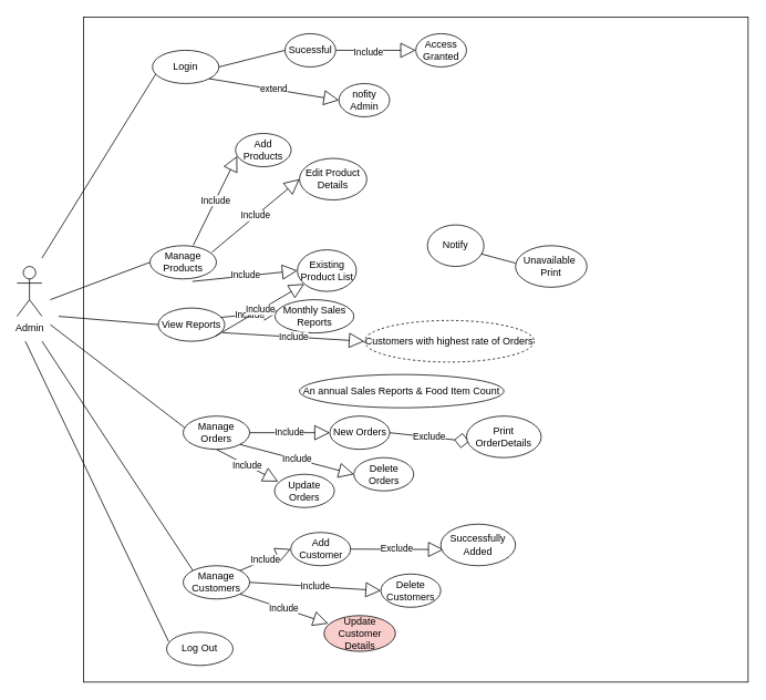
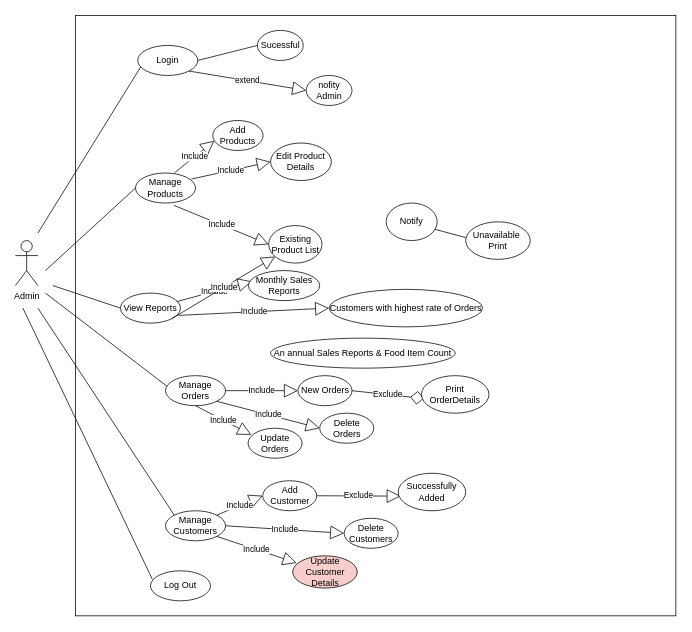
  <mxCell id="0" />
  <mxCell id="1" parent="0" />
  <mxCell id="2" value="" style="whiteSpace=wrap;html=1;aspect=fixed;" vertex="1" parent="1"><mxGeometry x="100" y="20" width="800" height="800" as="geometry" /></mxCell>
  <mxCell id="3" value="Admin" style="shape=umlActor;verticalLabelPosition=bottom;verticalAlign=top;html=1;outlineConnect=0;" vertex="1" parent="1"><mxGeometry x="20" y="320" width="30" height="60" as="geometry" /></mxCell>
  <mxCell id="4" value="" style="endArrow=none;html=1;rounded=0;entryX=0.049;entryY=0.717;entryDx=0;entryDy=0;entryPerimeter=0;" edge="1" parent="1" target="5"><mxGeometry width="50" height="50" relative="1" as="geometry"><mxPoint x="50" y="310" as="sourcePoint" /><mxPoint x="100" y="180" as="targetPoint" /></mxGeometry></mxCell>
  <mxCell id="5" value="Login" style="ellipse;whiteSpace=wrap;html=1;" vertex="1" parent="1"><mxGeometry x="183" y="60" width="80" height="40" as="geometry" /></mxCell>
  <mxCell id="6" value="Log Out" style="ellipse;whiteSpace=wrap;html=1;" vertex="1" parent="1"><mxGeometry x="200" y="760" width="80" height="40" as="geometry" /></mxCell>
  <mxCell id="7" value="" style="endArrow=none;html=1;rounded=0;entryX=0.031;entryY=0.283;entryDx=0;entryDy=0;entryPerimeter=0;" edge="1" parent="1" target="6"><mxGeometry width="50" height="50" relative="1" as="geometry"><mxPoint x="30" y="410" as="sourcePoint" /><mxPoint x="140" y="190" as="targetPoint" /></mxGeometry></mxCell>
  <mxCell id="8" value="" style="endArrow=none;html=1;rounded=0;entryX=0;entryY=0.5;entryDx=0;entryDy=0;" edge="1" parent="1" target="9"><mxGeometry width="50" height="50" relative="1" as="geometry"><mxPoint y="360" as="sourcePoint" x="60" /><mxPoint x="140" y="280" as="targetPoint" /></mxGeometry></mxCell>
- <mxCell id="9" value="Manage Products" style="ellipse;whiteSpace=wrap;html=1;" vertex="1" parent="1"><mxGeometry x="180" y="295" width="80" height="40" as="geometry" /></mxCell>
+ <mxCell id="9" value="Manage Products" style="ellipse;whiteSpace=wrap;html=1;" vertex="1" parent="1"><mxGeometry x="180" y="230" width="80" height="40" as="geometry" /></mxCell>
  <mxCell id="10" value="" style="endArrow=none;html=1;rounded=0;entryX=0.021;entryY=0.346;entryDx=0;entryDy=0;entryPerimeter=0;" edge="1" parent="1" target="11"><mxGeometry width="50" height="50" relative="1" as="geometry"><mxPoint y="390" as="sourcePoint" x="60" /><mxPoint x="140" y="220" as="targetPoint" /></mxGeometry></mxCell>
  <mxCell id="11" value="Manage Orders" style="ellipse;whiteSpace=wrap;html=1;" vertex="1" parent="1"><mxGeometry x="220" y="500" width="80" height="40" as="geometry" /></mxCell>
  <mxCell id="12" value="Include" style="endArrow=block;endSize=16;endFill=0;html=1;rounded=0;exitX=0.651;exitY=-0.009;exitDx=0;exitDy=0;exitPerimeter=0;entryX=0.03;entryY=0.679;entryDx=0;entryDy=0;entryPerimeter=0;" edge="1" parent="1" source="9" target="19"><mxGeometry width="160" relative="1" as="geometry"><mxPoint x="203" y="120" as="sourcePoint" /><mxPoint x="298.022" y="228" as="targetPoint" /></mxGeometry></mxCell>
- <mxCell id="13" value="Include" style="endArrow=block;endSize=16;endFill=0;html=1;rounded=0;exitX=1;exitY=0.5;exitDx=0;exitDy=0;entryX=0;entryY=0.5;entryDx=0;entryDy=0;" edge="1" parent="1" source="15" target="16"><mxGeometry x="-0.191" y="-2" width="160" relative="1" as="geometry"><mxPoint x="401" y="166" as="sourcePoint" /><mxPoint x="502" y="160" as="targetPoint" /><mxPoint as="offset" /></mxGeometry></mxCell>
  <mxCell id="14" value="extend" style="endArrow=block;endSize=16;endFill=0;html=1;rounded=0;exitX=1;exitY=1;exitDx=0;exitDy=0;entryX=0;entryY=0.5;entryDx=0;entryDy=0;" edge="1" parent="1" source="5" target="18"><mxGeometry width="160" relative="1" as="geometry"><mxPoint x="240" y="276" as="sourcePoint" /><mxPoint x="341" y="270" as="targetPoint" /></mxGeometry></mxCell>
  <mxCell id="15" value="Sucessful" style="ellipse;whiteSpace=wrap;html=1;" vertex="1" parent="1"><mxGeometry x="342.5" y="40" width="61" height="40" as="geometry" /></mxCell>
- <mxCell id="16" value="Access&lt;br&gt;Granted" style="ellipse;whiteSpace=wrap;html=1;" vertex="1" parent="1"><mxGeometry x="500" y="40" width="61" height="40" as="geometry" /></mxCell>
  <mxCell id="17" value="Existing Product List" style="ellipse;whiteSpace=wrap;html=1;" vertex="1" parent="1"><mxGeometry x="357.5" y="300" width="71" height="50" as="geometry" /></mxCell>
  <mxCell id="18" value="nofity Admin" style="ellipse;whiteSpace=wrap;html=1;" vertex="1" parent="1"><mxGeometry x="407.5" y="100" width="61" height="40" as="geometry" /></mxCell>
  <mxCell id="19" value="Add Products" style="ellipse;whiteSpace=wrap;html=1;" vertex="1" parent="1"><mxGeometry x="283" y="160" width="67" height="40" as="geometry" /></mxCell>
  <mxCell id="20" value="Edit Product Details" style="ellipse;whiteSpace=wrap;html=1;" vertex="1" parent="1"><mxGeometry x="360" y="190" width="81" height="50" as="geometry" /></mxCell>
  <mxCell id="21" value="Include" style="endArrow=block;endSize=16;endFill=0;html=1;rounded=0;exitX=0.931;exitY=0.201;exitDx=0;exitDy=0;exitPerimeter=0;entryX=0;entryY=0.5;entryDx=0;entryDy=0;" edge="1" parent="1" source="9" target="20"><mxGeometry width="160" relative="1" as="geometry"><mxPoint x="292" y="396" as="sourcePoint" /><mxPoint x="472" y="345" as="targetPoint" /></mxGeometry></mxCell>
  <mxCell id="22" value="Include" style="endArrow=block;endSize=16;endFill=0;html=1;rounded=0;entryX=0;entryY=0.5;entryDx=0;entryDy=0;exitX=0.638;exitY=1.075;exitDx=0;exitDy=0;exitPerimeter=0;" edge="1" parent="1" source="9" target="17"><mxGeometry x="0.004" width="160" relative="1" as="geometry"><mxPoint x="303" y="420" as="sourcePoint" /><mxPoint x="345.5" y="335" as="targetPoint" /><mxPoint as="offset" /></mxGeometry></mxCell>
  <mxCell id="23" value="Unavailable&amp;nbsp; Print" style="ellipse;whiteSpace=wrap;html=1;" vertex="1" parent="1"><mxGeometry x="620" y="295" width="86" height="50" as="geometry" /></mxCell>
  <mxCell id="24" value="Notify" style="ellipse;whiteSpace=wrap;html=1;" vertex="1" parent="1"><mxGeometry x="514" y="270" width="68" height="50" as="geometry" /></mxCell>
  <mxCell id="25" value="" style="endArrow=none;html=1;rounded=0;entryX=-0.001;entryY=0.42;entryDx=0;entryDy=0;exitX=0.956;exitY=0.7;exitDx=0;exitDy=0;exitPerimeter=0;entryPerimeter=0;" edge="1" parent="1" source="24" target="23"><mxGeometry width="50" height="50" relative="1" as="geometry"><mxPoint x="561" y="507" as="sourcePoint" /><mxPoint x="603" y="492" as="targetPoint" /></mxGeometry></mxCell>
  <mxCell id="26" value="" style="endArrow=none;html=1;rounded=0;entryX=0;entryY=0.5;entryDx=0;entryDy=0;exitX=1;exitY=0.5;exitDx=0;exitDy=0;" edge="1" parent="1" source="5" target="15"><mxGeometry width="50" height="50" relative="1" as="geometry"><mxPoint x="240" y="290" as="sourcePoint" /><mxPoint x="290" y="240" as="targetPoint" /></mxGeometry></mxCell>
  <mxCell id="27" value="Include" style="endArrow=block;endSize=16;endFill=0;html=1;rounded=0;exitX=1;exitY=0.5;exitDx=0;exitDy=0;entryX=0;entryY=0.5;entryDx=0;entryDy=0;" edge="1" parent="1" source="11" target="28"><mxGeometry width="160" relative="1" as="geometry"><mxPoint x="260" y="496" as="sourcePoint" /><mxPoint x="310" y="470" as="targetPoint" /></mxGeometry></mxCell>
  <mxCell id="28" value="New Orders" style="ellipse;whiteSpace=wrap;html=1;" vertex="1" parent="1"><mxGeometry x="396.5" y="500" width="72" height="40" as="geometry" /></mxCell>
  <mxCell id="29" value="Include" style="endArrow=block;endSize=16;endFill=0;html=1;rounded=0;exitX=1;exitY=1;exitDx=0;exitDy=0;entryX=0;entryY=0.5;entryDx=0;entryDy=0;" edge="1" parent="1" source="11" target="30"><mxGeometry width="160" relative="1" as="geometry"><mxPoint x="258" y="496" as="sourcePoint" /><mxPoint x="305" y="480" as="targetPoint" /></mxGeometry></mxCell>
  <mxCell id="30" value="Delete Orders" style="ellipse;whiteSpace=wrap;html=1;" vertex="1" parent="1"><mxGeometry x="425.5" y="550" width="72" height="40" as="geometry" /></mxCell>
  <mxCell id="31" value="Include" style="endArrow=block;endSize=16;endFill=0;html=1;rounded=0;exitX=0.5;exitY=1;exitDx=0;exitDy=0;entryX=0.06;entryY=0.221;entryDx=0;entryDy=0;entryPerimeter=0;" edge="1" parent="1" source="11" target="32"><mxGeometry width="160" relative="1" as="geometry"><mxPoint x="190.004" y="540.002" as="sourcePoint" /><mxPoint x="351.72" y="555.86" as="targetPoint" /></mxGeometry></mxCell>
  <mxCell id="32" value="Update Orders" style="ellipse;whiteSpace=wrap;html=1;" vertex="1" parent="1"><mxGeometry x="330" y="570" width="72" height="40" as="geometry" /></mxCell>
  <mxCell id="33" value="Exclude" style="endArrow=diamond;endSize=16;endFill=0;html=1;rounded=0;entryX=0.037;entryY=0.61;entryDx=0;entryDy=0;exitX=1;exitY=0.5;exitDx=0;exitDy=0;entryPerimeter=0;" edge="1" parent="1" source="28" target="34"><mxGeometry x="0.004" width="160" relative="1" as="geometry"><mxPoint x="413" y="417" as="sourcePoint" /><mxPoint x="484" y="385" as="targetPoint" /><mxPoint as="offset" /></mxGeometry></mxCell>
  <mxCell id="34" value="Print OrderDetails" style="ellipse;whiteSpace=wrap;html=1;" vertex="1" parent="1"><mxGeometry x="561" y="500" width="90" height="50" as="geometry" /></mxCell>
  <mxCell id="35" value="Manage Customers" style="ellipse;whiteSpace=wrap;html=1;" vertex="1" parent="1"><mxGeometry x="220" y="680" width="80" height="40" as="geometry" /></mxCell>
  <mxCell id="36" value="Include" style="endArrow=block;endSize=16;endFill=0;html=1;rounded=0;exitX=1;exitY=0;exitDx=0;exitDy=0;entryX=0;entryY=0.5;entryDx=0;entryDy=0;" edge="1" source="35" target="37" parent="1"><mxGeometry width="160" relative="1" as="geometry"><mxPoint x="306" y="643" as="sourcePoint" /><mxPoint x="356" y="617" as="targetPoint" /></mxGeometry></mxCell>
  <mxCell id="37" value="Add Customer" style="ellipse;whiteSpace=wrap;html=1;" vertex="1" parent="1"><mxGeometry x="349.5" y="640" width="72" height="40" as="geometry" /></mxCell>
  <mxCell id="38" value="Include" style="endArrow=block;endSize=16;endFill=0;html=1;rounded=0;exitX=1;exitY=0.5;exitDx=0;exitDy=0;entryX=0;entryY=0.5;entryDx=0;entryDy=0;" edge="1" source="35" target="39" parent="1"><mxGeometry width="160" relative="1" as="geometry"><mxPoint x="304" y="643" as="sourcePoint" /><mxPoint x="351" y="627" as="targetPoint" /></mxGeometry></mxCell>
  <mxCell id="39" value="Delete Customers" style="ellipse;whiteSpace=wrap;html=1;" vertex="1" parent="1"><mxGeometry x="458" y="690" width="72" height="40" as="geometry" /></mxCell>
  <mxCell id="40" value="Include" style="endArrow=block;endSize=16;endFill=0;html=1;rounded=0;exitX=1;exitY=1;exitDx=0;exitDy=0;entryX=0.06;entryY=0.221;entryDx=0;entryDy=0;entryPerimeter=0;" edge="1" source="35" target="41" parent="1"><mxGeometry width="160" relative="1" as="geometry"><mxPoint x="236.004" y="687.002" as="sourcePoint" /><mxPoint x="397.72" y="702.86" as="targetPoint" /></mxGeometry></mxCell>
  <mxCell id="41" value="Update Customer Details" style="ellipse;whiteSpace=wrap;html=1;fillColor=#f8cecc;" vertex="1" parent="1"><mxGeometry x="389.5" y="740" width="86" height="43" as="geometry" /></mxCell>
  <mxCell id="42" value="Exclude" style="endArrow=block;endSize=16;endFill=0;html=1;rounded=0;entryX=0.037;entryY=0.61;entryDx=0;entryDy=0;exitX=1;exitY=0.5;exitDx=0;exitDy=0;entryPerimeter=0;" edge="1" source="37" target="43" parent="1"><mxGeometry x="0.004" width="160" relative="1" as="geometry"><mxPoint x="459" y="564" as="sourcePoint" /><mxPoint x="530" y="532" as="targetPoint" /><mxPoint as="offset" /></mxGeometry></mxCell>
  <mxCell id="43" value="Successfully Added" style="ellipse;whiteSpace=wrap;html=1;" vertex="1" parent="1"><mxGeometry x="530" y="630" width="90" height="50" as="geometry" /></mxCell>
  <mxCell id="44" value="" style="endArrow=none;html=1;rounded=0;entryX=0;entryY=0;entryDx=0;entryDy=0;" edge="1" parent="1" target="35"><mxGeometry width="50" height="50" relative="1" as="geometry"><mxPoint x="50" y="410" as="sourcePoint" /><mxPoint x="232" y="647" as="targetPoint" /></mxGeometry></mxCell>
  <mxCell id="45" value="" style="endArrow=none;html=1;rounded=0;entryX=0;entryY=0.5;entryDx=0;entryDy=0;" edge="1" parent="1" target="46"><mxGeometry width="50" height="50" relative="1" as="geometry"><mxPoint x="70" y="380" as="sourcePoint" /><mxPoint x="270" y="470" as="targetPoint" /></mxGeometry></mxCell>
- <mxCell id="46" value="View Reports" style="ellipse;whiteSpace=wrap;html=1;" vertex="1" parent="1"><mxGeometry x="190" y="370" width="80" height="40" as="geometry" /></mxCell>
+ <mxCell id="46" value="View Reports" style="ellipse;whiteSpace=wrap;html=1;" vertex="1" parent="1"><mxGeometry x="160" y="390" width="80" height="40" as="geometry" /></mxCell>
  <mxCell id="47" value="Include" style="endArrow=block;endSize=16;endFill=0;html=1;rounded=0;entryX=0.045;entryY=0.36;entryDx=0;entryDy=0;exitX=0.938;exitY=0.283;exitDx=0;exitDy=0;exitPerimeter=0;entryPerimeter=0;" edge="1" parent="1" source="46" target="48"><mxGeometry x="0.005" width="160" relative="1" as="geometry"><mxPoint x="244" y="313" as="sourcePoint" /><mxPoint x="353" y="355" as="targetPoint" /><mxPoint as="offset" /></mxGeometry></mxCell>
  <mxCell id="48" value="Monthly Sales Reports" style="ellipse;whiteSpace=wrap;html=1;" vertex="1" parent="1"><mxGeometry x="330.5" y="360" width="95" height="40" as="geometry" /></mxCell>
  <mxCell id="49" value="Include" style="endArrow=block;endSize=16;endFill=0;html=1;rounded=0;entryX=0;entryY=0.5;entryDx=0;entryDy=0;exitX=0.969;exitY=0.742;exitDx=0;exitDy=0;exitPerimeter=0;" edge="1" parent="1" source="46" target="50"><mxGeometry x="0.005" width="160" relative="1" as="geometry"><mxPoint x="220" y="446" as="sourcePoint" /><mxPoint x="319" y="440" as="targetPoint" /><mxPoint as="offset" /></mxGeometry></mxCell>
- <mxCell id="50" value="Customers with highest rate of Orders" style="ellipse;whiteSpace=wrap;html=1;dashed=1;" vertex="1" parent="1"><mxGeometry x="438" y="385" width="204.5" height="50" as="geometry" /></mxCell>
+ <mxCell id="50" value="Customers with highest rate of Orders" style="ellipse;whiteSpace=wrap;html=1;" vertex="1" parent="1"><mxGeometry x="438" y="385" width="204.5" height="50" as="geometry" /></mxCell>
  <mxCell id="51" value="Include" style="endArrow=block;endSize=16;endFill=0;html=1;rounded=0;exitX=1;exitY=1;exitDx=0;exitDy=0;" edge="1" parent="1" source="46" target="17"><mxGeometry x="0.005" width="160" relative="1" as="geometry"><mxPoint x="248" y="440" as="sourcePoint" /><mxPoint x="452" y="445" as="targetPoint" /><mxPoint as="offset" /></mxGeometry></mxCell>
  <mxCell id="52" value="An annual Sales Reports &amp;amp; Food Item Count" style="ellipse;whiteSpace=wrap;html=1;" vertex="1" parent="1"><mxGeometry x="360" y="450" width="246" height="40" as="geometry" /></mxCell>
